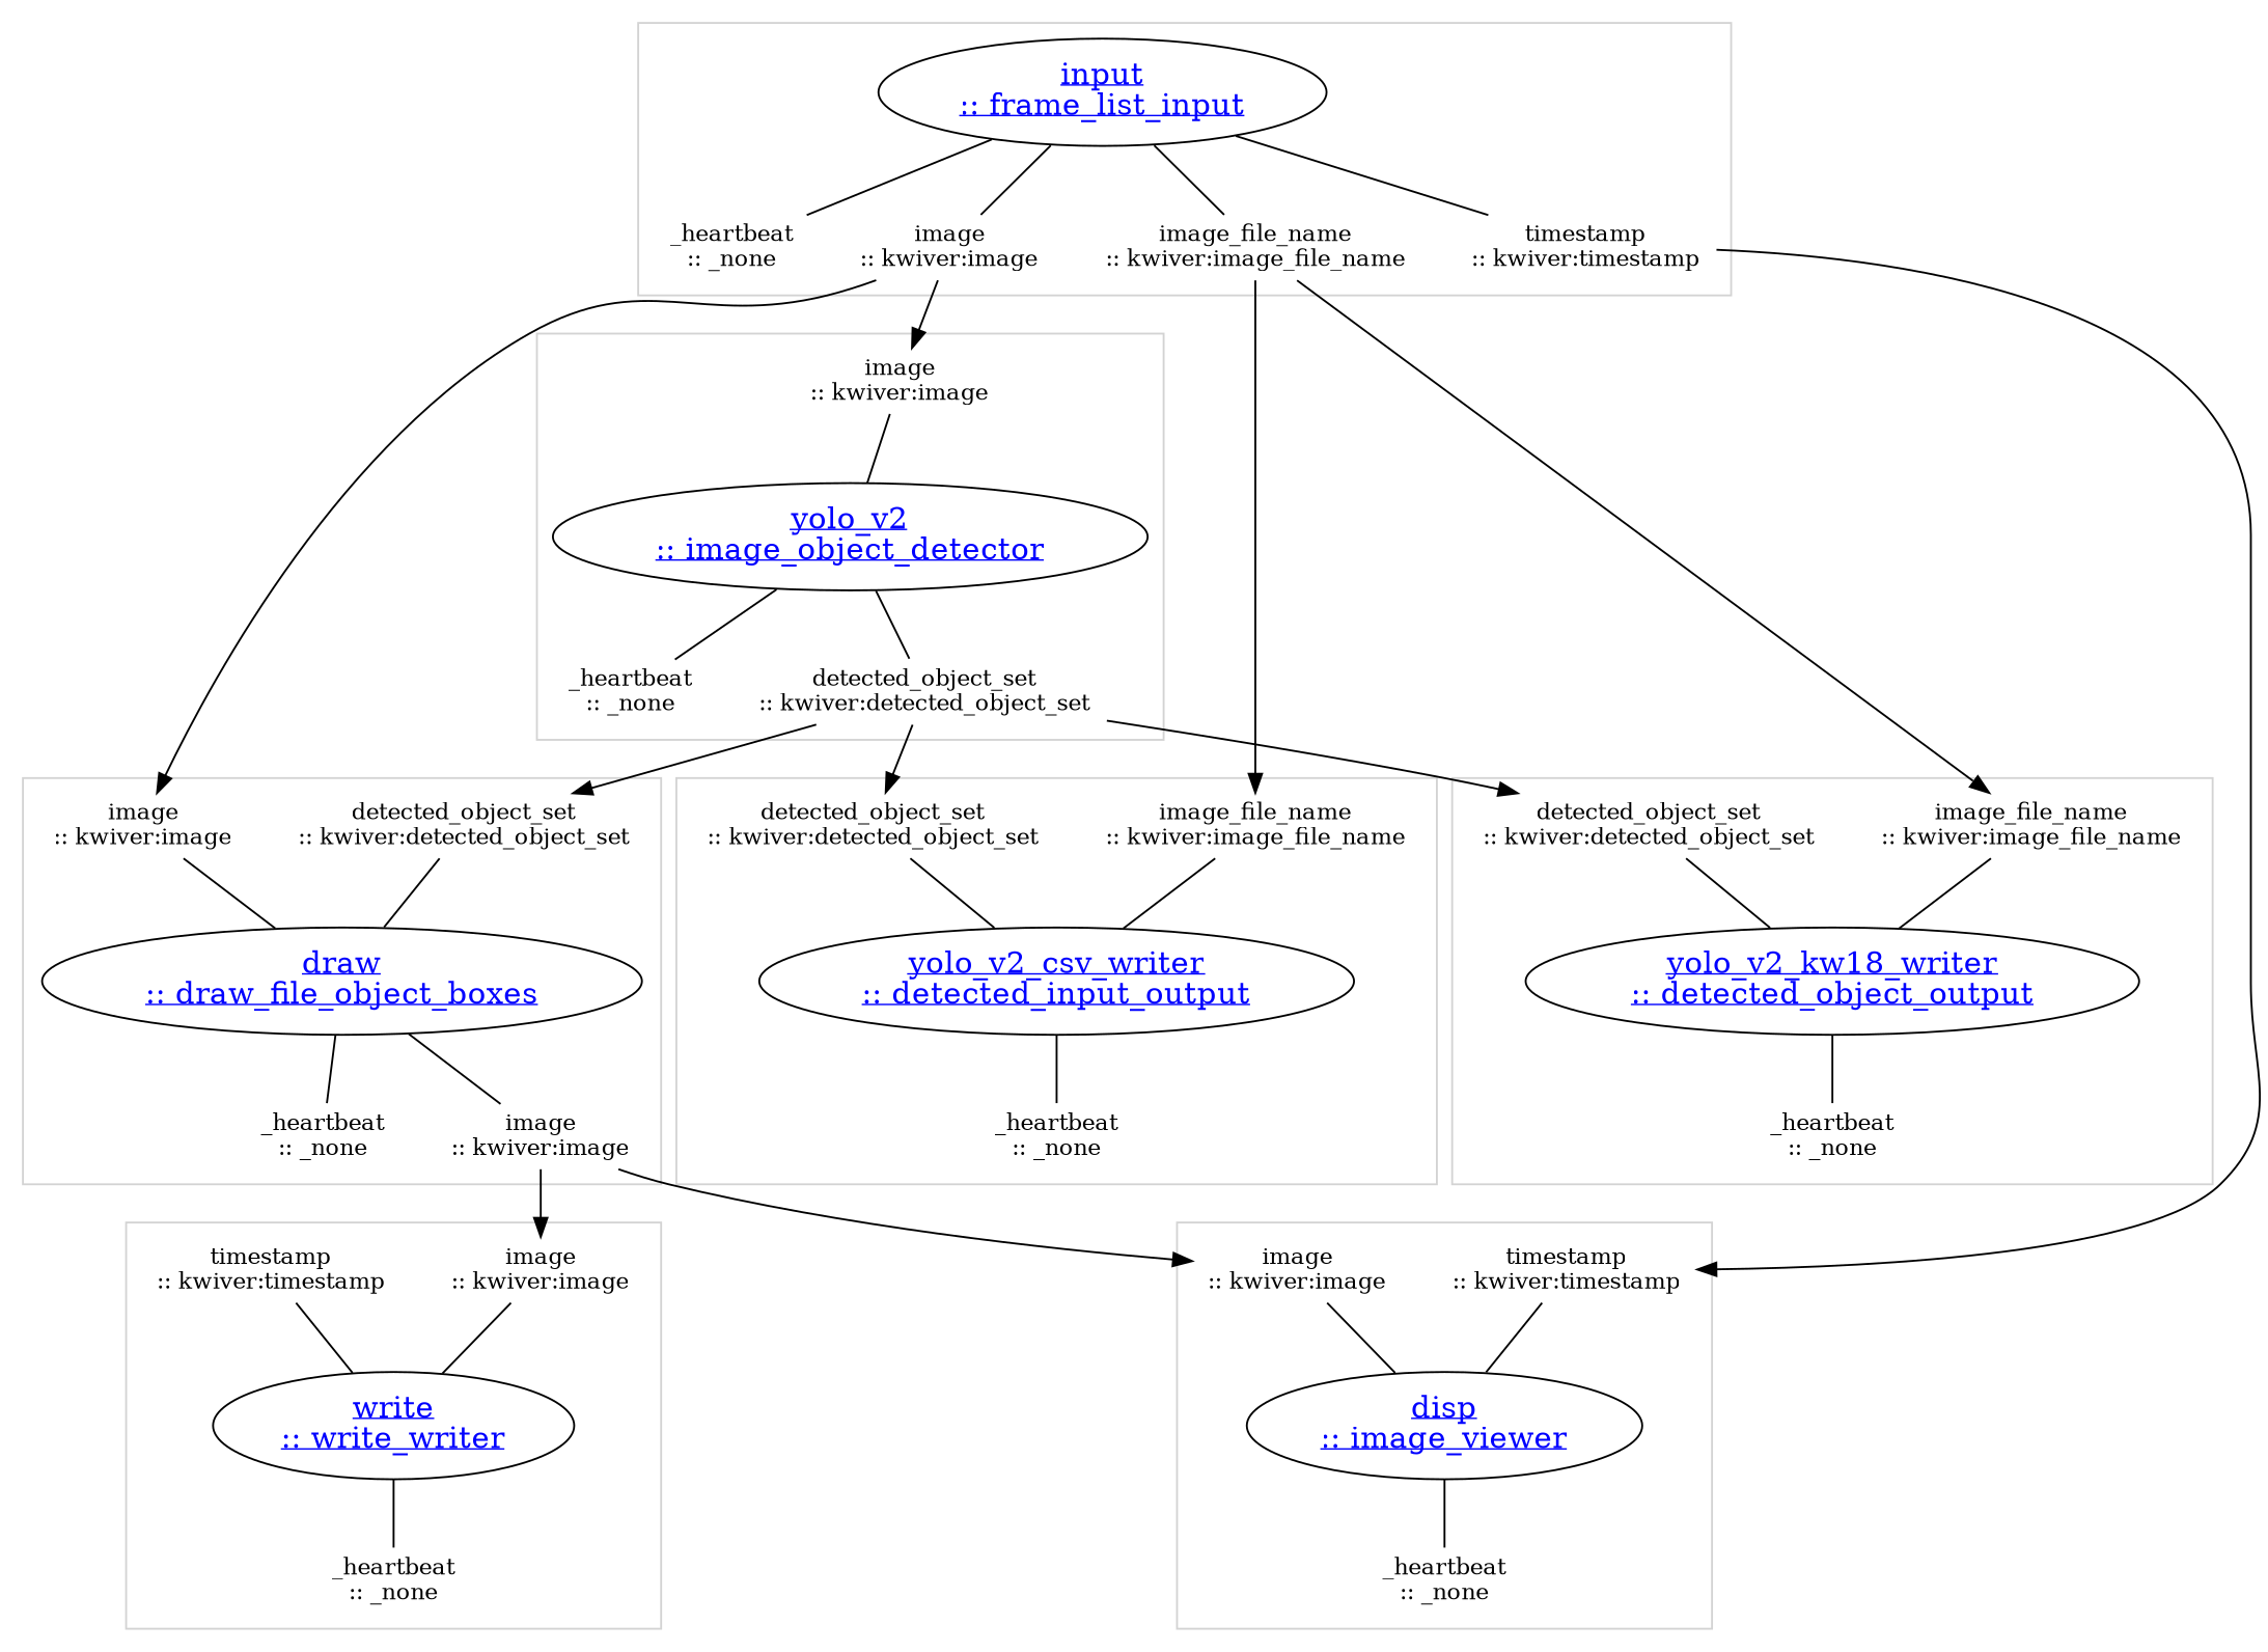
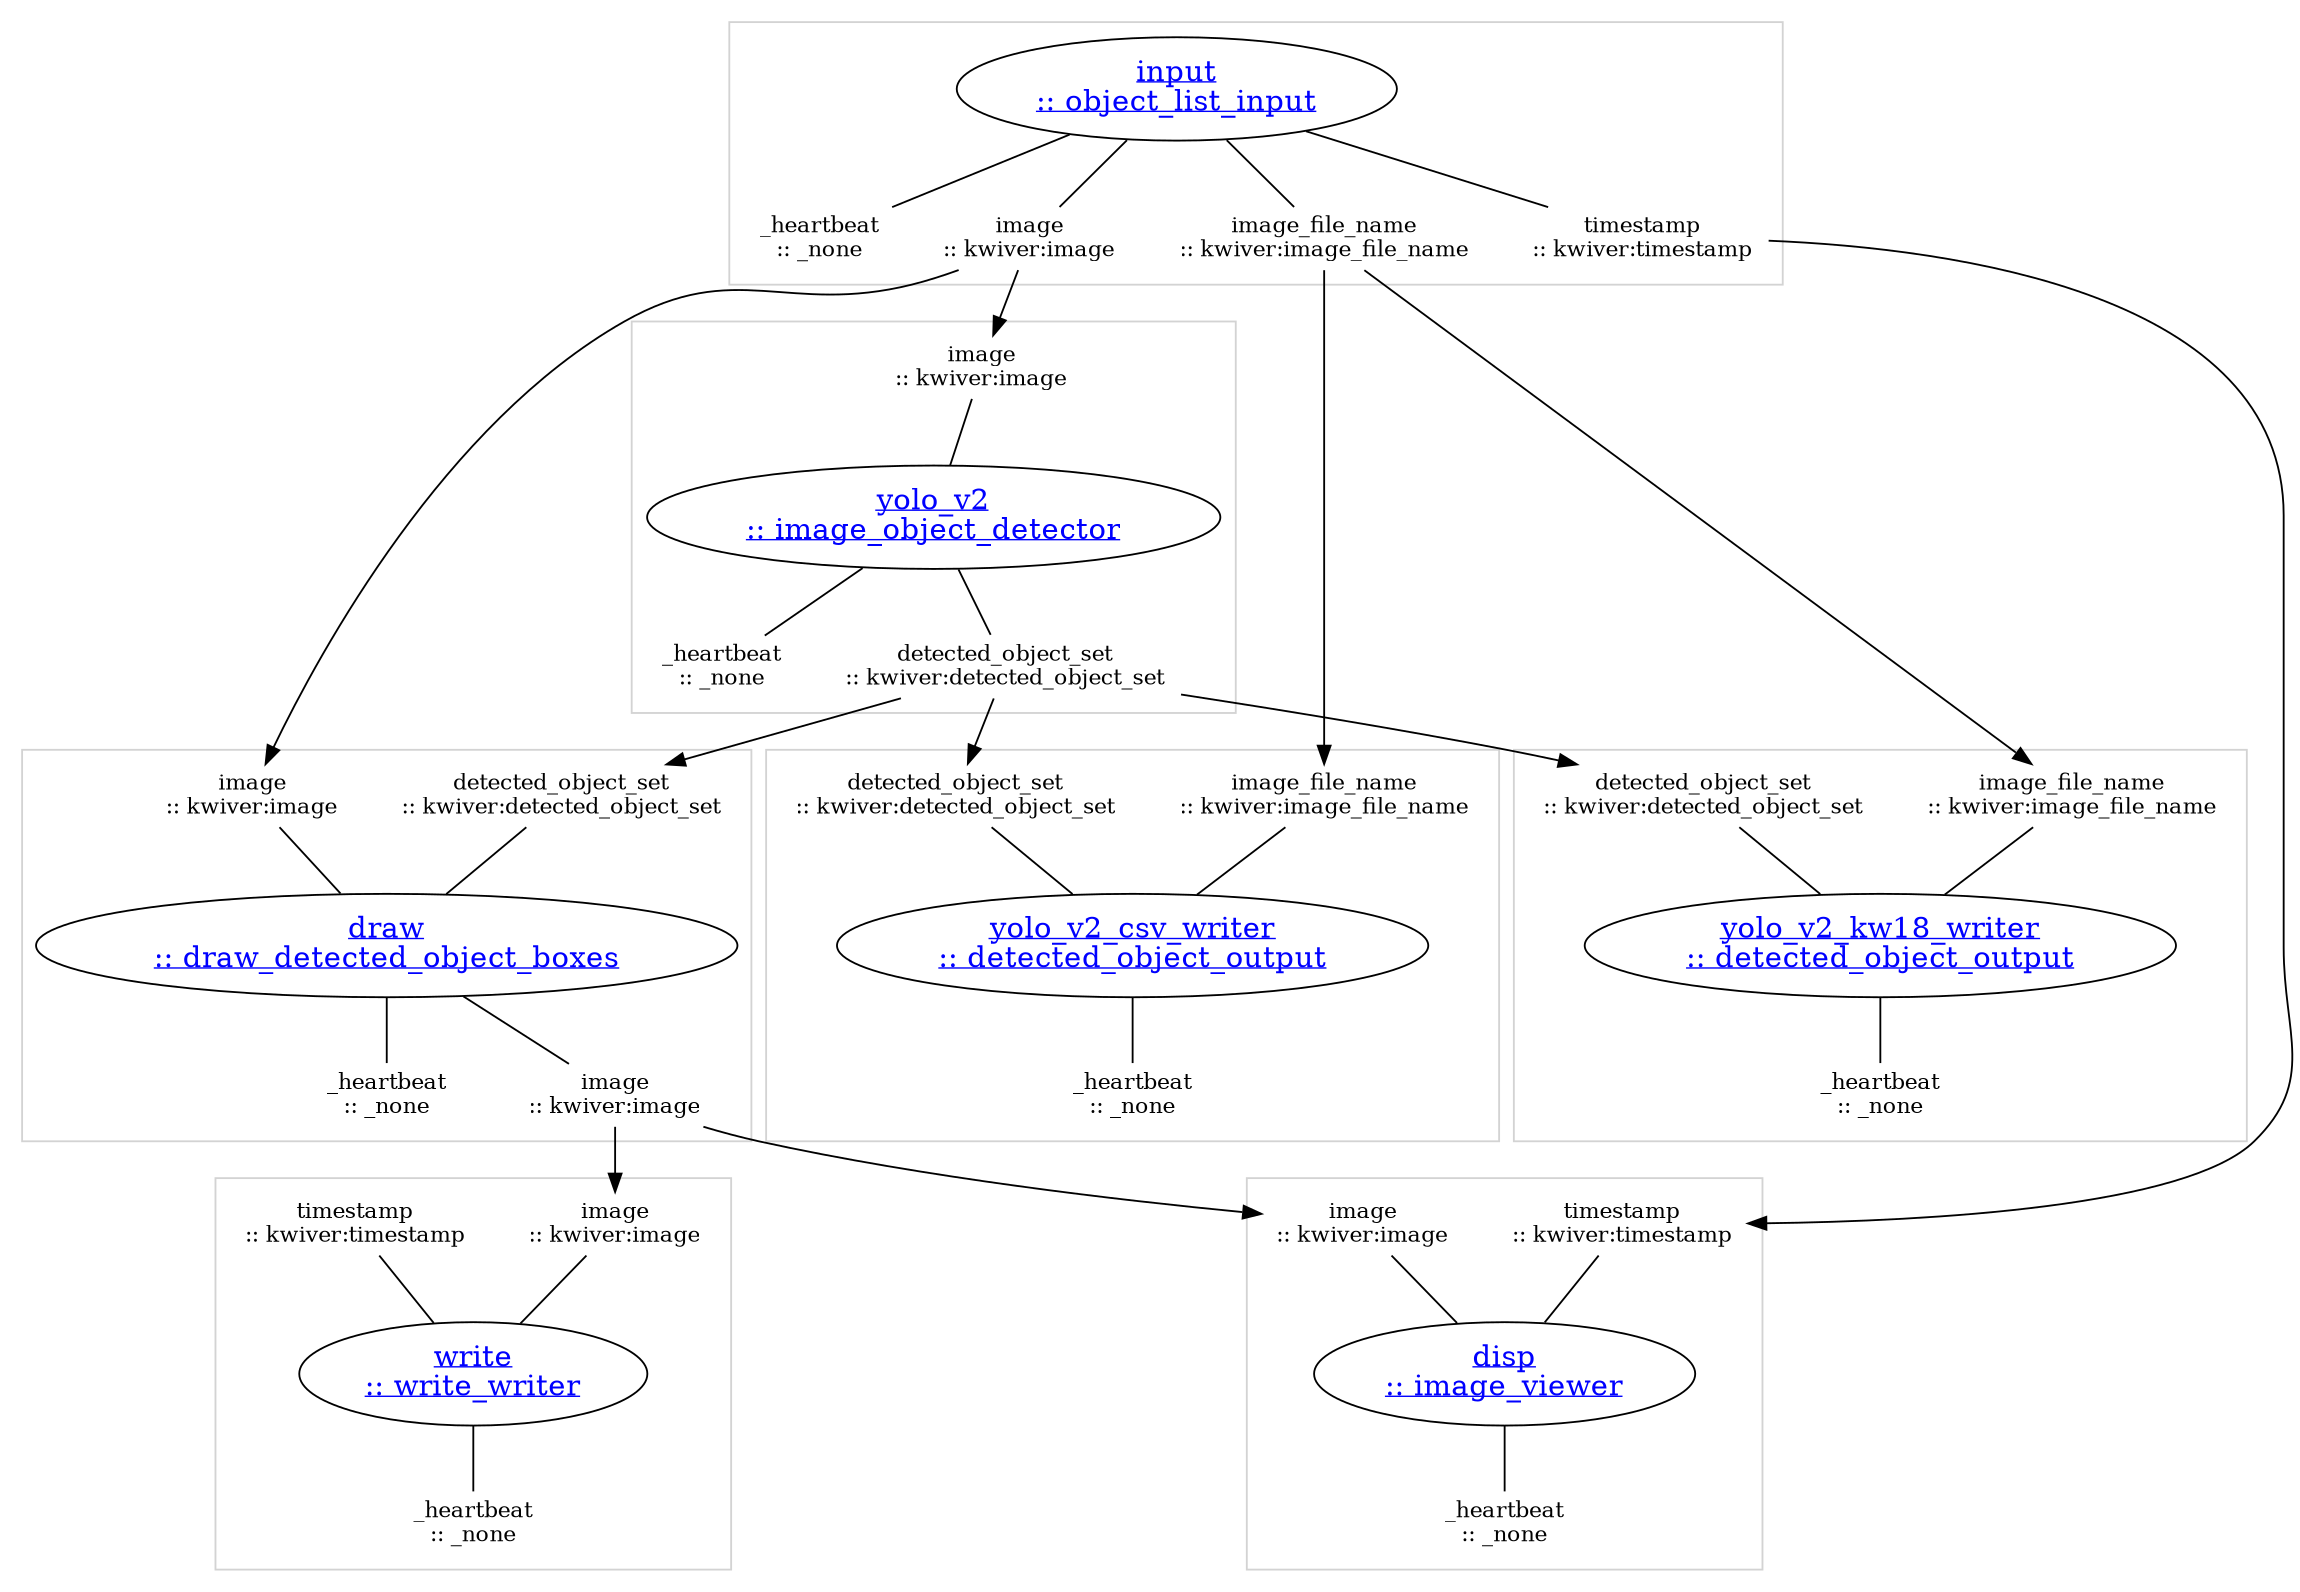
  strict digraph {
    clusterrank=local
    node [fontsize=12 shape=none]
    edge [arrowhead=none color=black]
    n1 [fontcolor=blue fontsize=16 label=<<u>disp<br/>:: image_viewer</u>> rank=same shape=ellipse]
    n2 [height=0 label="_heartbeat\n:: _none" width=0]
    n3 [height=0 label="image\n:: kwiver:image" width=0]
    n4 [height=0 label="timestamp\n:: kwiver:timestamp" width=0]
-   n5 [fontcolor=blue fontsize=16 label=<<u>draw<br/>:: draw_file_object_boxes</u>> rank=same shape=ellipse]
+   n5 [fontcolor=blue fontsize=16 label=<<u>draw<br/>:: draw_detected_object_boxes</u>> rank=same shape=ellipse]
    n6 [height=0 label="_heartbeat\n:: _none" width=0]
    n7 [height=0 label="image\n:: kwiver:image" width=0]
    n8 [height=0 label="detected_object_set\n:: kwiver:detected_object_set" width=0]
    n9 [height=0 label="image\n:: kwiver:image" width=0]
-   n10 [fontcolor=blue fontsize=16 label=<<u>input<br/>:: frame_list_input</u>> rank=same shape=ellipse]
+   n10 [fontcolor=blue fontsize=16 label=<<u>input<br/>:: object_list_input</u>> rank=same shape=ellipse]
    n11 [height=0 label="_heartbeat\n:: _none" width=0]
    n12 [height=0 label="image\n:: kwiver:image" width=0]
    n13 [height=0 label="image_file_name\n:: kwiver:image_file_name" width=0]
    n14 [height=0 label="timestamp\n:: kwiver:timestamp" width=0]
    n15 [fontcolor=blue fontsize=16 label=<<u>write<br/>:: write_writer</u>> rank=same shape=ellipse]
    n16 [height=0 label="_heartbeat\n:: _none" width=0]
    n17 [height=0 label="image\n:: kwiver:image" width=0]
    n18 [height=0 label="timestamp\n:: kwiver:timestamp" width=0]
    n19 [fontcolor=blue fontsize=16 label=<<u>yolo_v2<br/>:: image_object_detector</u>> rank=same shape=ellipse]
    n20 [height=0 label="_heartbeat\n:: _none" width=0]
    n21 [height=0 label="detected_object_set\n:: kwiver:detected_object_set" width=0]
    n22 [height=0 label="image\n:: kwiver:image" width=0]
-   n23 [fontcolor=blue fontsize=16 label=<<u>yolo_v2_csv_writer<br/>:: detected_input_output</u>> rank=same shape=ellipse]
+   n23 [fontcolor=blue fontsize=16 label=<<u>yolo_v2_csv_writer<br/>:: detected_object_output</u>> rank=same shape=ellipse]
    n24 [height=0 label="_heartbeat\n:: _none" width=0]
    n25 [height=0 label="detected_object_set\n:: kwiver:detected_object_set" width=0]
    n26 [height=0 label="image_file_name\n:: kwiver:image_file_name" width=0]
    n27 [fontcolor=blue fontsize=16 label=<<u>yolo_v2_kw18_writer<br/>:: detected_object_output</u>> rank=same shape=ellipse]
    n28 [height=0 label="_heartbeat\n:: _none" width=0]
    n29 [height=0 label="detected_object_set\n:: kwiver:detected_object_set" width=0]
    n30 [height=0 label="image_file_name\n:: kwiver:image_file_name" width=0]
    subgraph cluster_1 {
      color=lightgray
      n1
      n2
      n3
      n4
    }
    subgraph cluster_2 {
      color=lightgray
      n5
      n6
      n7
      n8
      n9
    }
    subgraph cluster_3 {
      color=lightgray
      n10
      n11
      n12
      n13
      n14
    }
    subgraph cluster_4 {
      color=lightgray
      n15
      n16
      n17
      n18
    }
    subgraph cluster_5 {
      color=lightgray
      n19
      n20
      n21
      n22
    }
    subgraph cluster_6 {
      color=lightgray
      n23
      n24
      n25
      n26
    }
    subgraph cluster_7 {
      color=lightgray
      n27
      n28
      n29
      n30
    }
    n1 -> n2
    n3 -> n1
    n4 -> n1
    n5 -> n6
    n5 -> n7
    n7 -> n3 [minlen=1 weight=1 arrowhead=""]
    n7 -> n17 [minlen=1 weight=1 arrowhead=""]
    n8 -> n5
    n9 -> n5
    n10 -> n11
    n10 -> n12
    n10 -> n13
    n10 -> n14
    n12 -> n9 [minlen=1 weight=1 arrowhead=""]
    n12 -> n22 [minlen=1 weight=1 arrowhead=""]
    n13 -> n26 [minlen=1 weight=1 arrowhead=""]
    n13 -> n30 [minlen=1 weight=1 arrowhead=""]
    n14 -> n4 [minlen=1 weight=1 arrowhead=""]
    n15 -> n16
    n17 -> n15
    n18 -> n15
    n19 -> n20
    n19 -> n21
    n21 -> n8 [minlen=1 weight=1 arrowhead=""]
    n21 -> n25 [minlen=1 weight=1 arrowhead=""]
    n21 -> n29 [minlen=1 weight=1 arrowhead=""]
    n22 -> n19
    n23 -> n24
    n25 -> n23
    n26 -> n23
    n27 -> n28
    n29 -> n27
    n30 -> n27
  }
